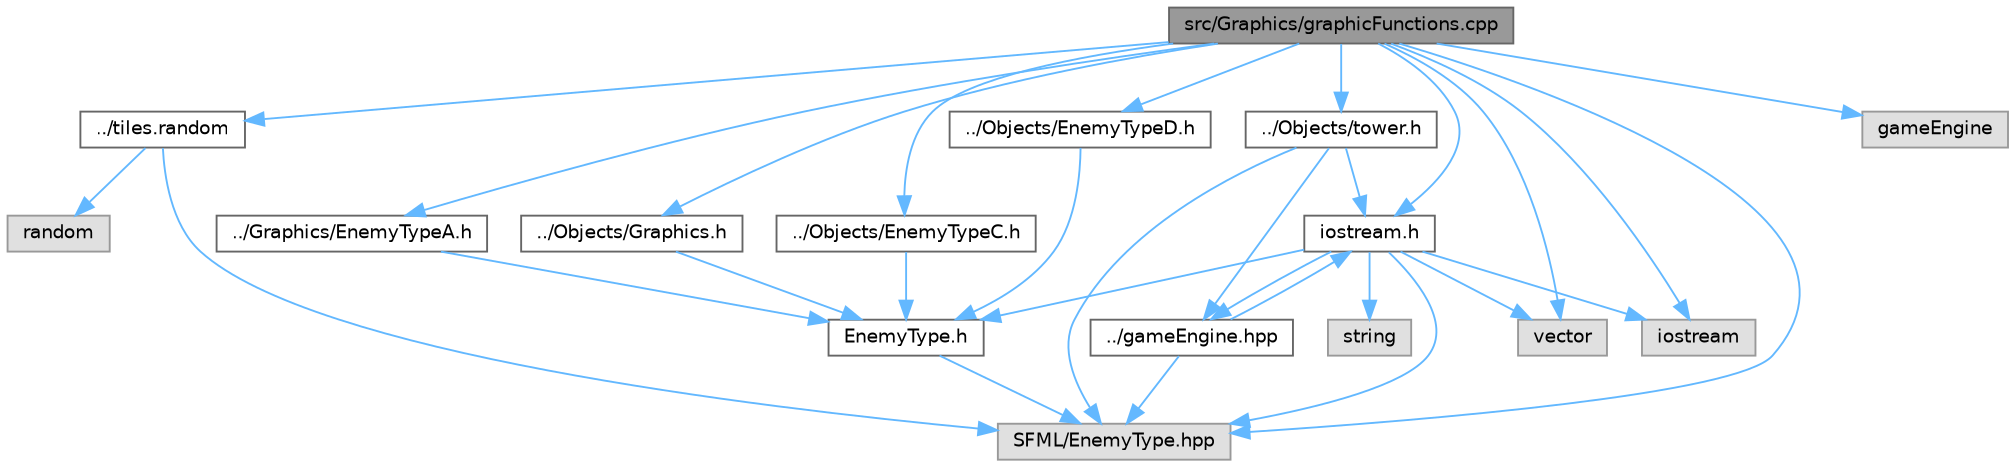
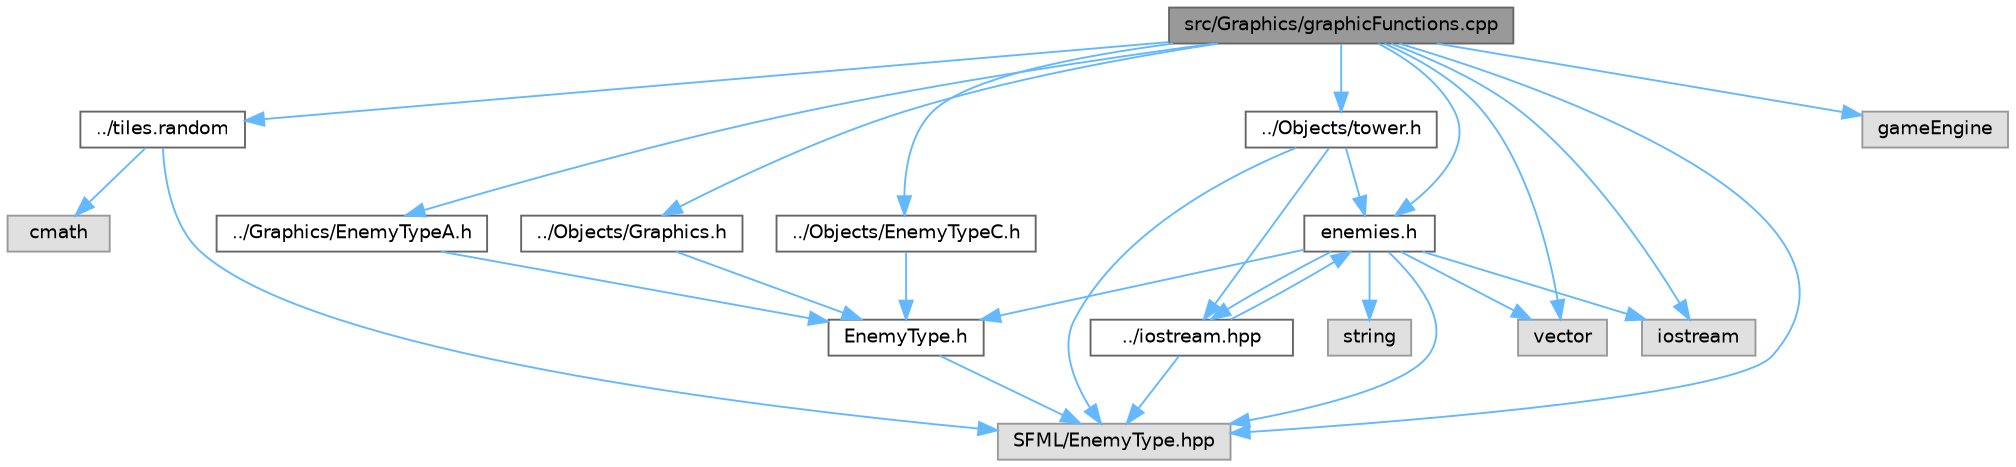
  digraph {
    node [color=grey40 fillcolor=white fontname=Helvetica fontsize=10 shape=box style=filled]
    edge [color=steelblue1 fontname=Helvetica fontsize=10 labelfontname=Helvetica labelfontsize=10 style=solid]
    n1 [color=gray40 fillcolor=grey60 fontcolor=black height=0.2 label="src/Graphics/graphicFunctions.cpp" width=0.4]
    n2 [color=grey60 fillcolor="#E0E0E0" height=0.2 label="SFML/EnemyType.hpp" width=0.4]
    n3 [color=grey60 fillcolor="#E0E0E0" height=0.2 label=vector width=0.4]
    n4 [color=grey60 fillcolor="#E0E0E0" height=0.2 label=iostream width=0.4]
    n5 [color=grey60 fillcolor="#E0E0E0" height=0.2 label=gameEngine width=0.4]
    n6 [height=0.2 label="../Objects/tower.h" width=0.4]
-   n7 [height=0.2 label="iostream.h" width=0.4]
+   n7 [height=0.2 label="enemies.h" width=0.4]
    n8 [height=0.2 label="../tiles.random" width=0.4]
    n9 [height=0.2 label="../Graphics/EnemyTypeA.h" width=0.4]
    n10 [height=0.2 label="../Objects/Graphics.h" width=0.4]
    n11 [height=0.2 label="../Objects/EnemyTypeC.h" width=0.4]
-   n12 [height=0.2 label="../Objects/EnemyTypeD.h" width=0.4]
-   n13 [height=0.2 label="../gameEngine.hpp" width=0.4]
+   n13 [height=0.2 label="../iostream.hpp" width=0.4]
    n14 [color=grey60 fillcolor="#E0E0E0" height=0.2 label=string width=0.4]
    n15 [height=0.2 label="EnemyType.h" width=0.4]
-   n16 [color=grey60 fillcolor="#E0E0E0" height=0.2 label=random width=0.4]
+   n16 [color=grey60 fillcolor="#E0E0E0" height=0.2 label=cmath width=0.4]
    n1 -> n2
    n1 -> n3
    n1 -> n4
    n1 -> n5
    n1 -> n6
    n1 -> n7
    n1 -> n8
    n1 -> n9
    n1 -> n10
    n1 -> n11
-   n1 -> n12
    n6 -> n2
    n6 -> n7
    n6 -> n13
    n7 -> n2
    n7 -> n3
    n7 -> n4
    n7 -> n13
    n7 -> n14
    n7 -> n15
    n8 -> n2
    n8 -> n16
    n9 -> n15
    n10 -> n15
    n11 -> n15
-   n12 -> n15
    n13 -> n2
    n13 -> n7
    n15 -> n2
  }
